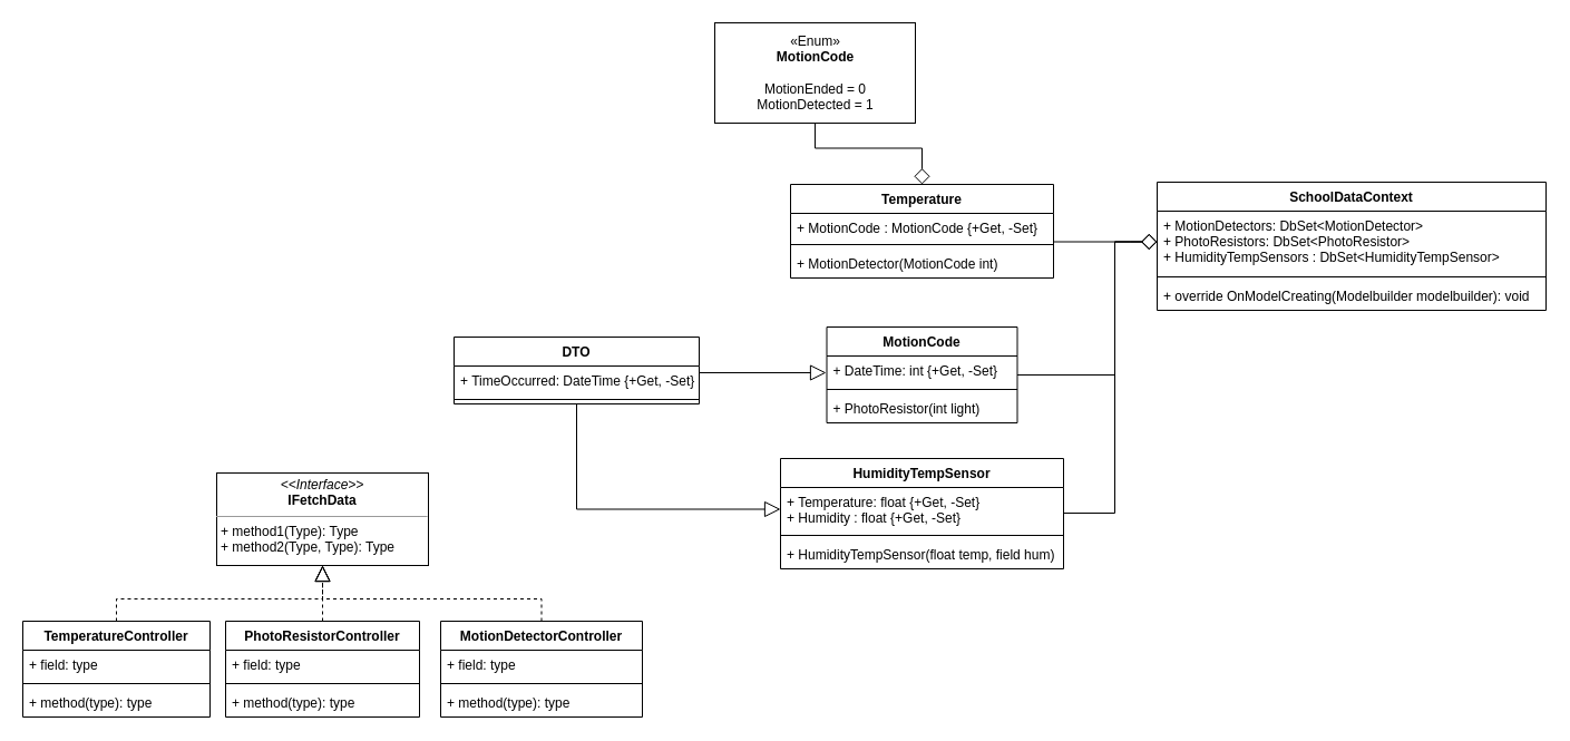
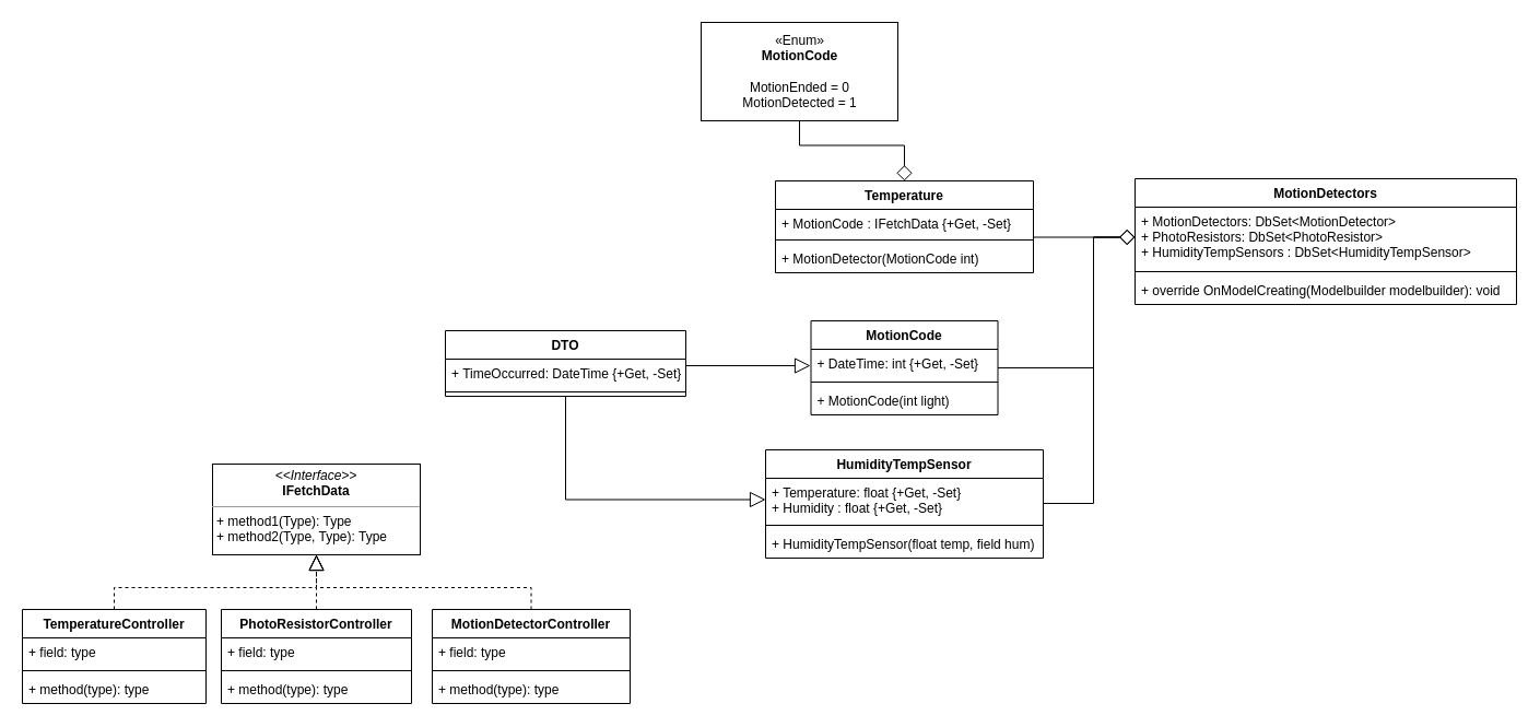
  <mxCell id="0" />
  <mxCell id="1" parent="0" />
  <mxCell id="2" style="edgeStyle=orthogonalEdgeStyle;rounded=0;orthogonalLoop=1;jettySize=auto;html=1;exitX=0.5;exitY=0;exitDx=0;exitDy=0;startArrow=diamond;startFill=0;endSize=11;endArrow=none;endFill=0;startSize=12;" edge="1" parent="1" source="3" target="19"><mxGeometry relative="1" as="geometry" /></mxCell>
  <mxCell id="3" value="Temperature" style="swimlane;fontStyle=1;align=center;verticalAlign=top;childLayout=stackLayout;horizontal=1;startSize=26;horizontalStack=0;resizeParent=1;resizeParentMax=0;resizeLast=0;collapsible=1;marginBottom=0;" vertex="1" parent="1"><mxGeometry x="709" y="165" width="236" height="84" as="geometry" /></mxCell>
- <mxCell id="4" value="+ MotionCode : MotionCode {+Get, -Set}&#10;" style="text;strokeColor=none;fillColor=none;align=left;verticalAlign=top;spacingLeft=4;spacingRight=4;overflow=hidden;rotatable=0;points=[[0,0.5],[1,0.5]];portConstraint=eastwest;" vertex="1" parent="3"><mxGeometry y="26" width="236" height="24" as="geometry" /></mxCell>
+ <mxCell id="4" value="+ MotionCode : IFetchData {+Get, -Set}&#10;" style="text;strokeColor=none;fillColor=none;align=left;verticalAlign=top;spacingLeft=4;spacingRight=4;overflow=hidden;rotatable=0;points=[[0,0.5],[1,0.5]];portConstraint=eastwest;" vertex="1" parent="3"><mxGeometry y="26" width="236" height="24" as="geometry" /></mxCell>
  <mxCell id="5" value="" style="line;strokeWidth=1;fillColor=none;align=left;verticalAlign=middle;spacingTop=-1;spacingLeft=3;spacingRight=3;rotatable=0;labelPosition=right;points=[];portConstraint=eastwest;" vertex="1" parent="3"><mxGeometry y="50" width="236" height="8" as="geometry" /></mxCell>
  <mxCell id="6" value="+ MotionDetector(MotionCode int)" style="text;strokeColor=none;fillColor=none;align=left;verticalAlign=top;spacingLeft=4;spacingRight=4;overflow=hidden;rotatable=0;points=[[0,0.5],[1,0.5]];portConstraint=eastwest;" vertex="1" parent="3"><mxGeometry y="58" width="236" height="26" as="geometry" /></mxCell>
  <mxCell id="7" value="MotionCode" style="swimlane;fontStyle=1;align=center;verticalAlign=top;childLayout=stackLayout;horizontal=1;startSize=26;horizontalStack=0;resizeParent=1;resizeParentMax=0;resizeLast=0;collapsible=1;marginBottom=0;" vertex="1" parent="1"><mxGeometry x="741.5" y="293" width="171" height="86" as="geometry" /></mxCell>
  <mxCell id="8" value="+ DateTime: int {+Get, -Set}" style="text;strokeColor=none;fillColor=none;align=left;verticalAlign=top;spacingLeft=4;spacingRight=4;overflow=hidden;rotatable=0;points=[[0,0.5],[1,0.5]];portConstraint=eastwest;" vertex="1" parent="7"><mxGeometry y="26" width="171" height="26" as="geometry" /></mxCell>
  <mxCell id="9" value="" style="line;strokeWidth=1;fillColor=none;align=left;verticalAlign=middle;spacingTop=-1;spacingLeft=3;spacingRight=3;rotatable=0;labelPosition=right;points=[];portConstraint=eastwest;" vertex="1" parent="7"><mxGeometry y="52" width="171" height="8" as="geometry" /></mxCell>
- <mxCell id="10" value="+ PhotoResistor(int light)" style="text;strokeColor=none;fillColor=none;align=left;verticalAlign=top;spacingLeft=4;spacingRight=4;overflow=hidden;rotatable=0;points=[[0,0.5],[1,0.5]];portConstraint=eastwest;" vertex="1" parent="7"><mxGeometry y="60" width="171" height="26" as="geometry" /></mxCell>
+ <mxCell id="10" value="+ MotionCode(int light)" style="text;strokeColor=none;fillColor=none;align=left;verticalAlign=top;spacingLeft=4;spacingRight=4;overflow=hidden;rotatable=0;points=[[0,0.5],[1,0.5]];portConstraint=eastwest;" vertex="1" parent="7"><mxGeometry y="60" width="171" height="26" as="geometry" /></mxCell>
  <mxCell id="11" value="HumidityTempSensor" style="swimlane;fontStyle=1;align=center;verticalAlign=top;childLayout=stackLayout;horizontal=1;startSize=26;horizontalStack=0;resizeParent=1;resizeParentMax=0;resizeLast=0;collapsible=1;marginBottom=0;" vertex="1" parent="1"><mxGeometry x="700" y="411" width="254" height="99" as="geometry" /></mxCell>
  <mxCell id="12" value="+ Temperature: float {+Get, -Set}&#10;+ Humidity : float {+Get, -Set}" style="text;strokeColor=none;fillColor=none;align=left;verticalAlign=top;spacingLeft=4;spacingRight=4;overflow=hidden;rotatable=0;points=[[0,0.5],[1,0.5]];portConstraint=eastwest;" vertex="1" parent="11"><mxGeometry y="26" width="254" height="39" as="geometry" /></mxCell>
  <mxCell id="13" value="" style="line;strokeWidth=1;fillColor=none;align=left;verticalAlign=middle;spacingTop=-1;spacingLeft=3;spacingRight=3;rotatable=0;labelPosition=right;points=[];portConstraint=eastwest;" vertex="1" parent="11"><mxGeometry y="65" width="254" height="8" as="geometry" /></mxCell>
  <mxCell id="14" value="+ HumidityTempSensor(float temp, field hum)" style="text;strokeColor=none;fillColor=none;align=left;verticalAlign=top;spacingLeft=4;spacingRight=4;overflow=hidden;rotatable=0;points=[[0,0.5],[1,0.5]];portConstraint=eastwest;" vertex="1" parent="11"><mxGeometry y="73" width="254" height="26" as="geometry" /></mxCell>
- <mxCell id="15" value="SchoolDataContext" style="swimlane;fontStyle=1;align=center;verticalAlign=top;childLayout=stackLayout;horizontal=1;startSize=26;horizontalStack=0;resizeParent=1;resizeParentMax=0;resizeLast=0;collapsible=1;marginBottom=0;" vertex="1" parent="1"><mxGeometry x="1038" y="163" width="349" height="115" as="geometry" /></mxCell>
+ <mxCell id="15" value="MotionDetectors" style="swimlane;fontStyle=1;align=center;verticalAlign=top;childLayout=stackLayout;horizontal=1;startSize=26;horizontalStack=0;resizeParent=1;resizeParentMax=0;resizeLast=0;collapsible=1;marginBottom=0;" vertex="1" parent="1"><mxGeometry x="1038" y="163" width="349" height="115" as="geometry" /></mxCell>
  <mxCell id="16" value="+ MotionDetectors: DbSet&lt;MotionDetector&gt;&#10;+ PhotoResistors: DbSet&lt;PhotoResistor&gt;&#10;+ HumidityTempSensors : DbSet&lt;HumidityTempSensor&gt;" style="text;strokeColor=none;fillColor=none;align=left;verticalAlign=top;spacingLeft=4;spacingRight=4;overflow=hidden;rotatable=0;points=[[0,0.5],[1,0.5]];portConstraint=eastwest;" vertex="1" parent="15"><mxGeometry y="26" width="349" height="55" as="geometry" /></mxCell>
  <mxCell id="17" value="" style="line;strokeWidth=1;fillColor=none;align=left;verticalAlign=middle;spacingTop=-1;spacingLeft=3;spacingRight=3;rotatable=0;labelPosition=right;points=[];portConstraint=eastwest;" vertex="1" parent="15"><mxGeometry y="81" width="349" height="8" as="geometry" /></mxCell>
  <mxCell id="18" value="+ override OnModelCreating(Modelbuilder modelbuilder): void" style="text;strokeColor=none;fillColor=none;align=left;verticalAlign=top;spacingLeft=4;spacingRight=4;overflow=hidden;rotatable=0;points=[[0,0.5],[1,0.5]];portConstraint=eastwest;" vertex="1" parent="15"><mxGeometry y="89" width="349" height="26" as="geometry" /></mxCell>
  <mxCell id="19" value="«Enum»&lt;br&gt;&lt;b&gt;MotionCode&lt;br&gt;&lt;br&gt;&lt;/b&gt;MotionEnded = 0&lt;br&gt;MotionDetected = 1" style="html=1;dropTarget=0;" vertex="1" parent="1"><mxGeometry x="641" y="20" width="180" height="90" as="geometry" /></mxCell>
  <mxCell id="20" style="edgeStyle=orthogonalEdgeStyle;rounded=0;orthogonalLoop=1;jettySize=auto;html=1;exitX=0;exitY=0.5;exitDx=0;exitDy=0;startArrow=diamond;startFill=0;endArrow=none;endFill=0;startSize=12;endSize=11;" edge="1" parent="1" source="16" target="3"><mxGeometry relative="1" as="geometry"><Array as="points"><mxPoint x="1014" y="217" /><mxPoint x="1014" y="217" /></Array></mxGeometry></mxCell>
  <mxCell id="21" style="edgeStyle=orthogonalEdgeStyle;rounded=0;orthogonalLoop=1;jettySize=auto;html=1;exitX=0;exitY=0.5;exitDx=0;exitDy=0;startArrow=diamond;startFill=0;endArrow=none;endFill=0;startSize=12;endSize=11;" edge="1" parent="1" source="16" target="7"><mxGeometry relative="1" as="geometry"><Array as="points"><mxPoint x="1000" y="216" /><mxPoint x="1000" y="336" /></Array></mxGeometry></mxCell>
  <mxCell id="22" style="edgeStyle=orthogonalEdgeStyle;rounded=0;orthogonalLoop=1;jettySize=auto;html=1;exitX=0;exitY=0.5;exitDx=0;exitDy=0;startArrow=diamond;startFill=0;endArrow=none;endFill=0;startSize=12;endSize=11;" edge="1" parent="1" source="16" target="11"><mxGeometry relative="1" as="geometry"><Array as="points"><mxPoint x="1000" y="216" /><mxPoint x="1000" y="460" /></Array></mxGeometry></mxCell>
  <mxCell id="23" style="edgeStyle=orthogonalEdgeStyle;rounded=0;orthogonalLoop=1;jettySize=auto;html=1;exitX=0.5;exitY=0;exitDx=0;exitDy=0;dashed=1;startArrow=none;startFill=0;endArrow=block;endFill=0;startSize=11;endSize=12;" edge="1" parent="1" source="24" target="43"><mxGeometry relative="1" as="geometry" /></mxCell>
  <mxCell id="24" value="TemperatureController" style="swimlane;fontStyle=1;align=center;verticalAlign=top;childLayout=stackLayout;horizontal=1;startSize=26;horizontalStack=0;resizeParent=1;resizeParentMax=0;resizeLast=0;collapsible=1;marginBottom=0;" vertex="1" parent="1"><mxGeometry x="20" y="557" width="168" height="86" as="geometry" /></mxCell>
  <mxCell id="25" value="+ field: type" style="text;strokeColor=none;fillColor=none;align=left;verticalAlign=top;spacingLeft=4;spacingRight=4;overflow=hidden;rotatable=0;points=[[0,0.5],[1,0.5]];portConstraint=eastwest;" vertex="1" parent="24"><mxGeometry y="26" width="168" height="26" as="geometry" /></mxCell>
  <mxCell id="26" value="" style="line;strokeWidth=1;fillColor=none;align=left;verticalAlign=middle;spacingTop=-1;spacingLeft=3;spacingRight=3;rotatable=0;labelPosition=right;points=[];portConstraint=eastwest;" vertex="1" parent="24"><mxGeometry y="52" width="168" height="8" as="geometry" /></mxCell>
  <mxCell id="27" value="+ method(type): type" style="text;strokeColor=none;fillColor=none;align=left;verticalAlign=top;spacingLeft=4;spacingRight=4;overflow=hidden;rotatable=0;points=[[0,0.5],[1,0.5]];portConstraint=eastwest;" vertex="1" parent="24"><mxGeometry y="60" width="168" height="26" as="geometry" /></mxCell>
  <mxCell id="28" style="edgeStyle=orthogonalEdgeStyle;rounded=0;orthogonalLoop=1;jettySize=auto;html=1;exitX=0.5;exitY=0;exitDx=0;exitDy=0;dashed=1;startArrow=none;startFill=0;endArrow=block;endFill=0;startSize=11;endSize=12;" edge="1" parent="1" source="29" target="43"><mxGeometry relative="1" as="geometry" /></mxCell>
  <mxCell id="29" value="PhotoResistorController" style="swimlane;fontStyle=1;align=center;verticalAlign=top;childLayout=stackLayout;horizontal=1;startSize=26;horizontalStack=0;resizeParent=1;resizeParentMax=0;resizeLast=0;collapsible=1;marginBottom=0;" vertex="1" parent="1"><mxGeometry x="202" y="557" width="174" height="86" as="geometry" /></mxCell>
  <mxCell id="30" value="+ field: type" style="text;strokeColor=none;fillColor=none;align=left;verticalAlign=top;spacingLeft=4;spacingRight=4;overflow=hidden;rotatable=0;points=[[0,0.5],[1,0.5]];portConstraint=eastwest;" vertex="1" parent="29"><mxGeometry y="26" width="174" height="26" as="geometry" /></mxCell>
  <mxCell id="31" value="" style="line;strokeWidth=1;fillColor=none;align=left;verticalAlign=middle;spacingTop=-1;spacingLeft=3;spacingRight=3;rotatable=0;labelPosition=right;points=[];portConstraint=eastwest;" vertex="1" parent="29"><mxGeometry y="52" width="174" height="8" as="geometry" /></mxCell>
  <mxCell id="32" value="+ method(type): type" style="text;strokeColor=none;fillColor=none;align=left;verticalAlign=top;spacingLeft=4;spacingRight=4;overflow=hidden;rotatable=0;points=[[0,0.5],[1,0.5]];portConstraint=eastwest;" vertex="1" parent="29"><mxGeometry y="60" width="174" height="26" as="geometry" /></mxCell>
  <mxCell id="33" style="edgeStyle=orthogonalEdgeStyle;rounded=0;orthogonalLoop=1;jettySize=auto;html=1;exitX=0.5;exitY=0;exitDx=0;exitDy=0;dashed=1;startArrow=none;startFill=0;endArrow=block;endFill=0;startSize=11;endSize=12;" edge="1" parent="1" source="34" target="43"><mxGeometry relative="1" as="geometry" /></mxCell>
  <mxCell id="34" value="MotionDetectorController" style="swimlane;fontStyle=1;align=center;verticalAlign=top;childLayout=stackLayout;horizontal=1;startSize=26;horizontalStack=0;resizeParent=1;resizeParentMax=0;resizeLast=0;collapsible=1;marginBottom=0;" vertex="1" parent="1"><mxGeometry x="395" y="557" width="181" height="86" as="geometry" /></mxCell>
  <mxCell id="35" value="+ field: type" style="text;strokeColor=none;fillColor=none;align=left;verticalAlign=top;spacingLeft=4;spacingRight=4;overflow=hidden;rotatable=0;points=[[0,0.5],[1,0.5]];portConstraint=eastwest;" vertex="1" parent="34"><mxGeometry y="26" width="181" height="26" as="geometry" /></mxCell>
  <mxCell id="36" value="" style="line;strokeWidth=1;fillColor=none;align=left;verticalAlign=middle;spacingTop=-1;spacingLeft=3;spacingRight=3;rotatable=0;labelPosition=right;points=[];portConstraint=eastwest;" vertex="1" parent="34"><mxGeometry y="52" width="181" height="8" as="geometry" /></mxCell>
  <mxCell id="37" value="+ method(type): type" style="text;strokeColor=none;fillColor=none;align=left;verticalAlign=top;spacingLeft=4;spacingRight=4;overflow=hidden;rotatable=0;points=[[0,0.5],[1,0.5]];portConstraint=eastwest;" vertex="1" parent="34"><mxGeometry y="60" width="181" height="26" as="geometry" /></mxCell>
  <mxCell id="38" value="DTO" style="swimlane;fontStyle=1;align=center;verticalAlign=top;childLayout=stackLayout;horizontal=1;startSize=26;horizontalStack=0;resizeParent=1;resizeParentMax=0;resizeLast=0;collapsible=1;marginBottom=0;" vertex="1" parent="1"><mxGeometry x="407" y="302" width="220" height="60" as="geometry" /></mxCell>
  <mxCell id="39" value="+ TimeOccurred: DateTime {+Get, -Set}" style="text;strokeColor=none;fillColor=none;align=left;verticalAlign=top;spacingLeft=4;spacingRight=4;overflow=hidden;rotatable=0;points=[[0,0.5],[1,0.5]];portConstraint=eastwest;" vertex="1" parent="38"><mxGeometry y="26" width="220" height="26" as="geometry" /></mxCell>
  <mxCell id="40" value="" style="line;strokeWidth=1;fillColor=none;align=left;verticalAlign=middle;spacingTop=-1;spacingLeft=3;spacingRight=3;rotatable=0;labelPosition=right;points=[];portConstraint=eastwest;" vertex="1" parent="38"><mxGeometry y="52" width="220" height="8" as="geometry" /></mxCell>
  <mxCell id="41" style="edgeStyle=orthogonalEdgeStyle;rounded=0;orthogonalLoop=1;jettySize=auto;html=1;startArrow=block;startFill=0;endArrow=none;endFill=0;startSize=12;endSize=11;" edge="1" parent="1" target="38"><mxGeometry relative="1" as="geometry"><mxPoint x="741" y="334" as="sourcePoint" /><Array as="points"><mxPoint x="741" y="334" /></Array></mxGeometry></mxCell>
  <mxCell id="42" style="edgeStyle=orthogonalEdgeStyle;rounded=0;orthogonalLoop=1;jettySize=auto;html=1;exitX=0;exitY=0.5;exitDx=0;exitDy=0;startArrow=block;startFill=0;endArrow=none;endFill=0;startSize=12;endSize=11;" edge="1" parent="1" source="12" target="38"><mxGeometry relative="1" as="geometry" /></mxCell>
  <mxCell id="43" value="&lt;p style=&quot;margin: 0px ; margin-top: 4px ; text-align: center&quot;&gt;&lt;i&gt;&amp;lt;&amp;lt;Interface&amp;gt;&amp;gt;&lt;/i&gt;&lt;br&gt;&lt;b&gt;IFetchData&lt;/b&gt;&lt;/p&gt;&lt;hr size=&quot;1&quot;&gt;&lt;p style=&quot;margin: 0px ; margin-left: 4px&quot;&gt;&lt;/p&gt;&lt;p style=&quot;margin: 0px ; margin-left: 4px&quot;&gt;+ method1(Type): Type&lt;br&gt;+ method2(Type, Type): Type&lt;/p&gt;" style="verticalAlign=top;align=left;overflow=fill;fontSize=12;fontFamily=Helvetica;html=1;" vertex="1" parent="1"><mxGeometry x="194" y="424" width="190" height="83" as="geometry" /></mxCell>
